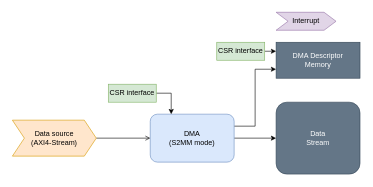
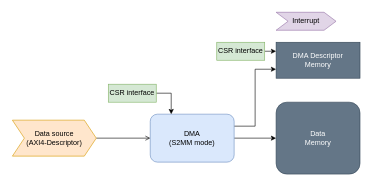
  <mxCell id="0" />
  <mxCell id="1" parent="0" />
  <mxCell id="2" style="edgeStyle=orthogonalEdgeStyle;rounded=0;orthogonalLoop=1;jettySize=auto;html=1;exitX=1;exitY=0.25;exitDx=0;exitDy=0;entryX=0;entryY=0.75;entryDx=0;entryDy=0;" edge="1" parent="1" source="4" target="6"><mxGeometry relative="1" as="geometry" /></mxCell>
  <mxCell id="3" style="edgeStyle=orthogonalEdgeStyle;rounded=0;orthogonalLoop=1;jettySize=auto;html=1;exitX=1;exitY=0.5;exitDx=0;exitDy=0;" edge="1" parent="1" source="4" target="5"><mxGeometry relative="1" as="geometry" /></mxCell>
  <mxCell id="4" value="DMA&lt;br&gt;(S2MM mode)" style="rounded=1;whiteSpace=wrap;html=1;fillColor=#dae8fc;strokeColor=#6c8ebf;" vertex="1" parent="1"><mxGeometry x="250" y="190" width="140" height="80" as="geometry" /></mxCell>
- <mxCell id="5" value="Data&lt;br&gt;Stream" style="rounded=1;whiteSpace=wrap;html=1;fillColor=#647687;strokeColor=#314354;fontColor=#ffffff;" vertex="1" parent="1"><mxGeometry x="460" y="170" width="140" height="120" as="geometry" /></mxCell>
+ <mxCell id="5" value="Data&lt;br&gt;Memory" style="rounded=1;whiteSpace=wrap;html=1;fillColor=#647687;strokeColor=#314354;fontColor=#ffffff;" vertex="1" parent="1"><mxGeometry x="460" y="170" width="140" height="120" as="geometry" /></mxCell>
  <mxCell id="6" value="DMA Descriptor &lt;br&gt;Memory" style="whiteSpace=wrap;html=1;fillColor=#647687;strokeColor=#314354;fontColor=#ffffff;rounded=0;" vertex="1" parent="1"><mxGeometry x="460" y="70" width="140" height="60" as="geometry" /></mxCell>
  <mxCell id="7" style="edgeStyle=orthogonalEdgeStyle;rounded=0;orthogonalLoop=1;jettySize=auto;html=1;exitX=1;exitY=0.5;exitDx=0;exitDy=0;entryX=0;entryY=0.5;entryDx=0;entryDy=0;endArrow=open;" edge="1" parent="1" source="8" target="4"><mxGeometry relative="1" as="geometry" /></mxCell>
- <mxCell id="8" value="Data source&lt;br&gt;(AXI4-Stream)" style="shape=step;perimeter=stepPerimeter;whiteSpace=wrap;html=1;fixedSize=1;fillColor=#ffe6cc;strokeColor=#d79b00;" vertex="1" parent="1"><mxGeometry x="20" y="200" width="140" height="60" as="geometry" /></mxCell>
+ <mxCell id="8" value="Data source&lt;br&gt;(AXI4-Descriptor)" style="shape=step;perimeter=stepPerimeter;whiteSpace=wrap;html=1;fixedSize=1;fillColor=#ffe6cc;strokeColor=#d79b00;" vertex="1" parent="1"><mxGeometry x="20" y="200" width="140" height="60" as="geometry" /></mxCell>
  <mxCell id="9" value="Interrupt" style="shape=step;perimeter=stepPerimeter;whiteSpace=wrap;html=1;fixedSize=1;fillColor=#e1d5e7;strokeColor=#9673a6;" vertex="1" parent="1"><mxGeometry x="460" y="20" width="100" height="30" as="geometry" /></mxCell>
  <mxCell id="10" style="edgeStyle=orthogonalEdgeStyle;rounded=0;orthogonalLoop=1;jettySize=auto;html=1;exitX=1;exitY=0.5;exitDx=0;exitDy=0;entryX=0.25;entryY=0;entryDx=0;entryDy=0;" edge="1" parent="1" source="11" target="4"><mxGeometry relative="1" as="geometry" /></mxCell>
  <mxCell id="11" value="CSR interface" style="rounded=0;whiteSpace=wrap;html=1;fillColor=#d5e8d4;strokeColor=#82b366;" vertex="1" parent="1"><mxGeometry x="180" y="140" width="80" height="30" as="geometry" /></mxCell>
  <mxCell id="12" style="edgeStyle=orthogonalEdgeStyle;rounded=0;orthogonalLoop=1;jettySize=auto;html=1;exitX=1;exitY=0.5;exitDx=0;exitDy=0;entryX=0;entryY=0.25;entryDx=0;entryDy=0;" edge="1" parent="1" source="13" target="6"><mxGeometry relative="1" as="geometry" /></mxCell>
  <mxCell id="13" value="CSR interface" style="rounded=0;whiteSpace=wrap;html=1;fillColor=#d5e8d4;strokeColor=#82b366;" vertex="1" parent="1"><mxGeometry x="361" y="70" width="80" height="30" as="geometry" /></mxCell>
